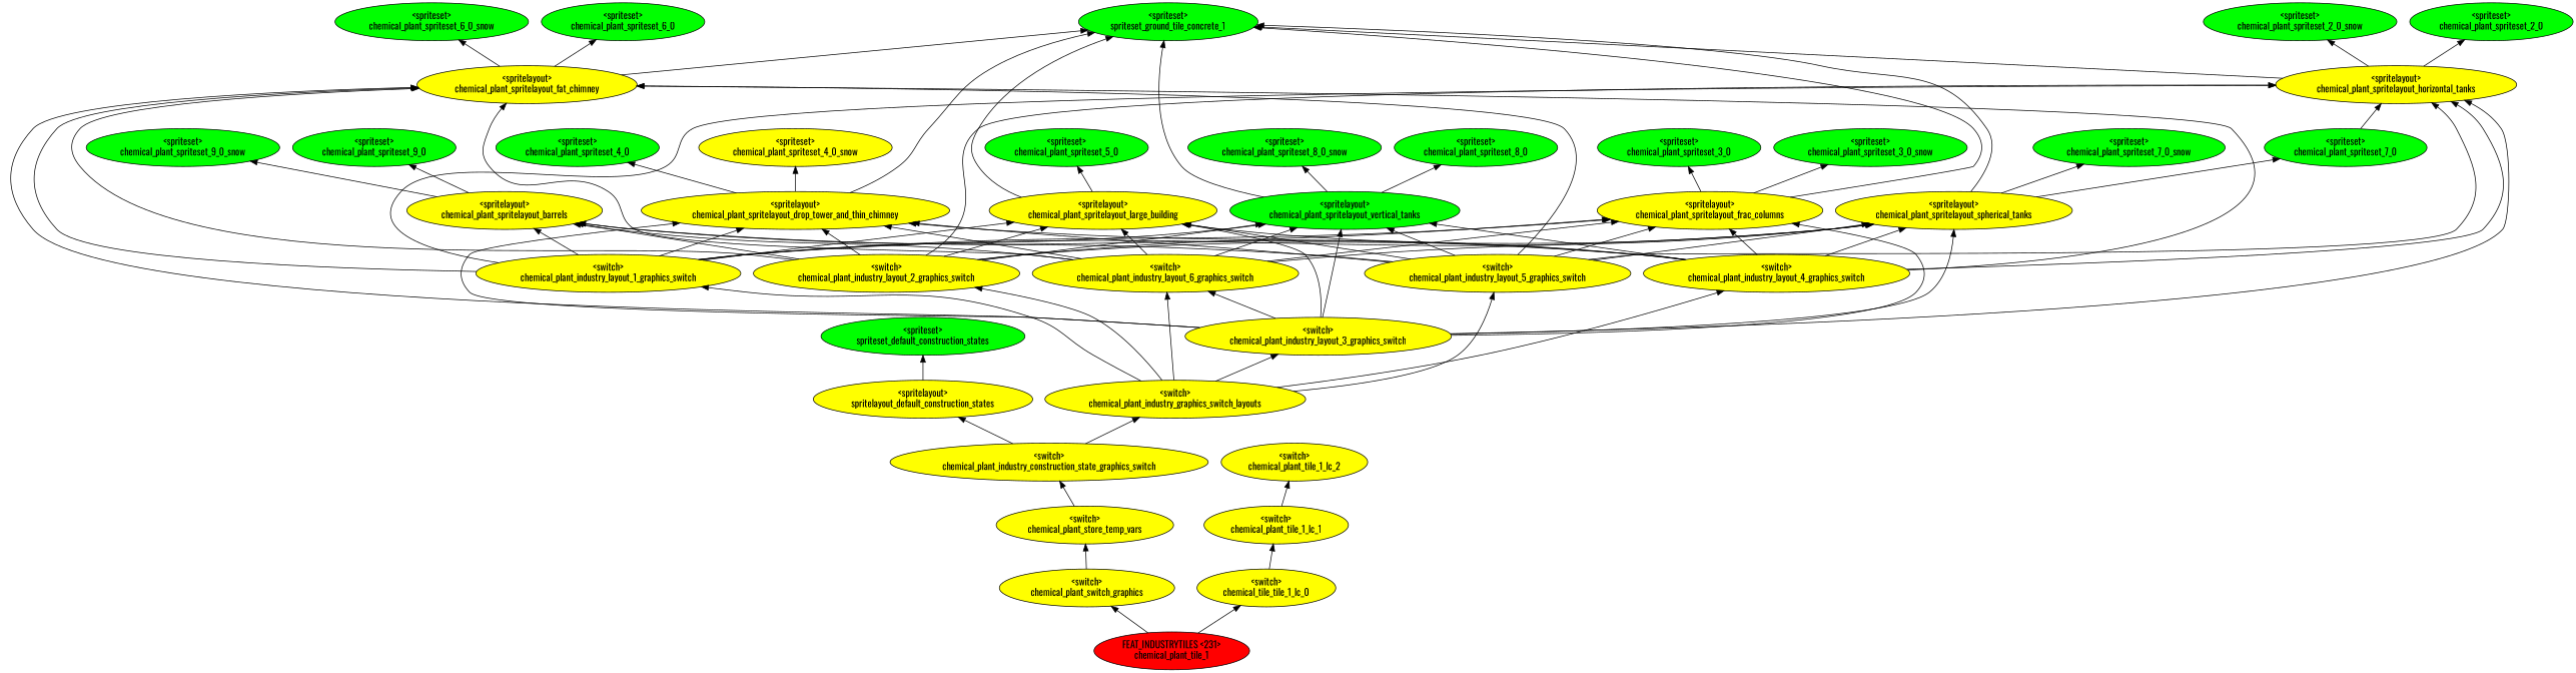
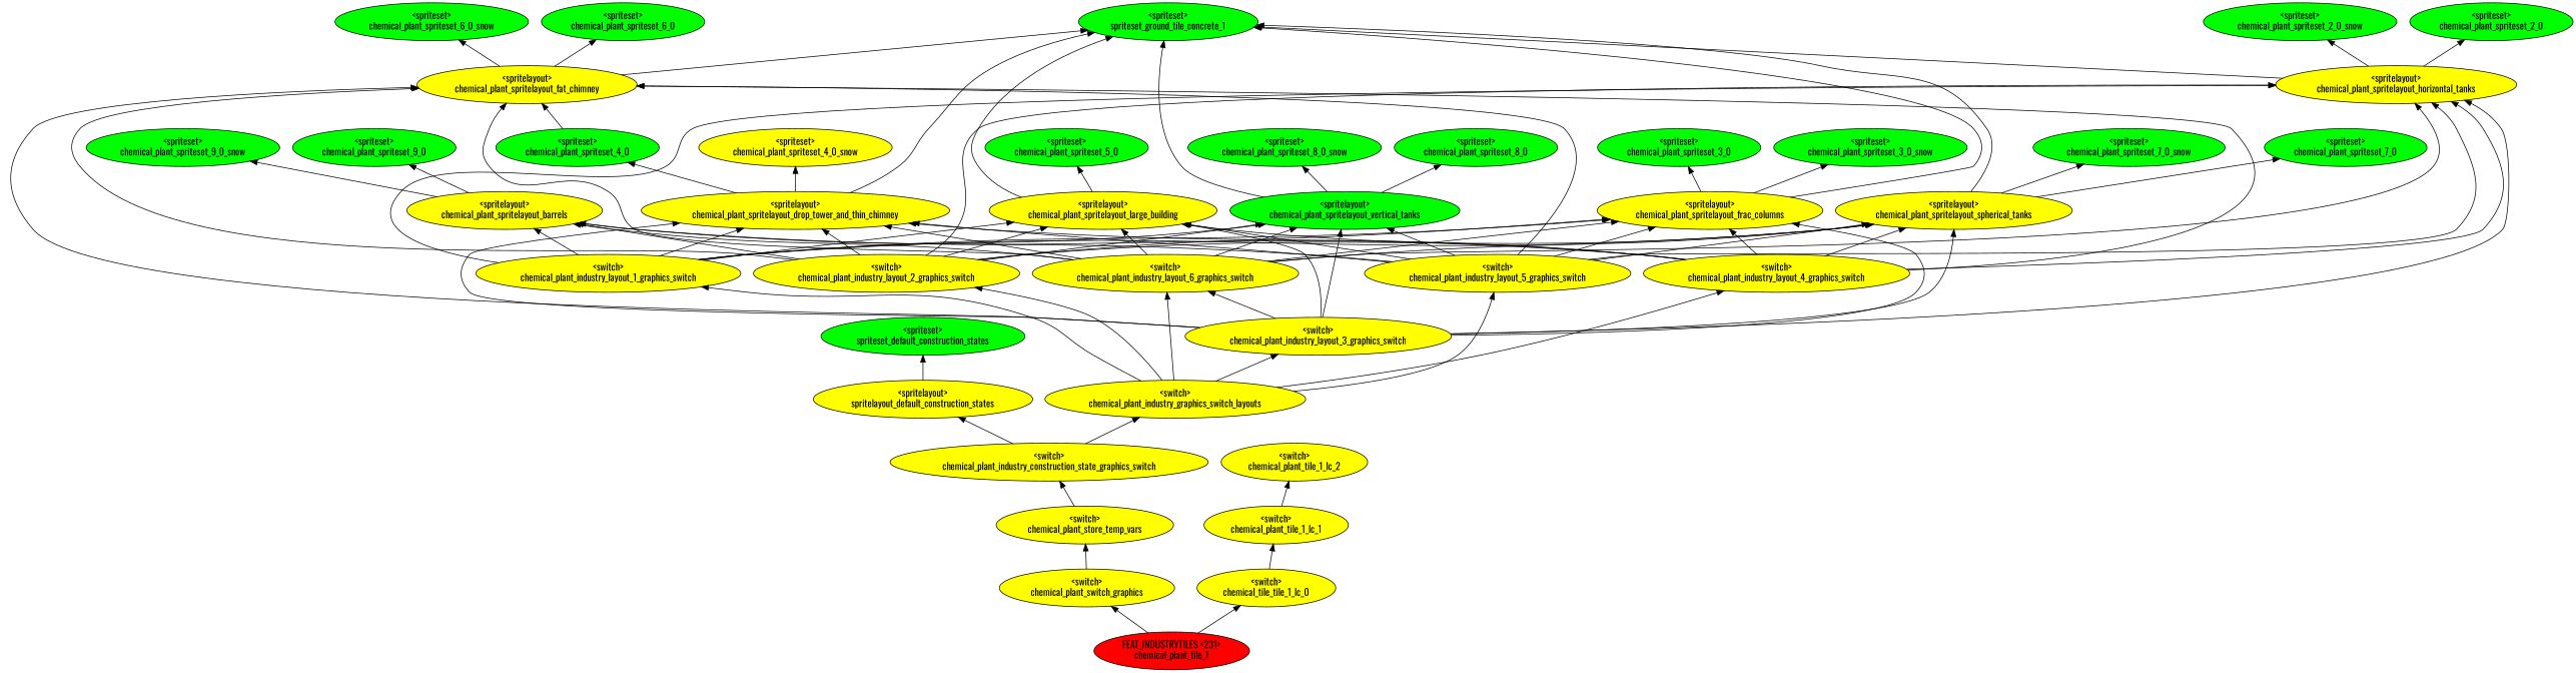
  digraph {
    fontname=Oswald
    rankdir=BT
    node [fillcolor=yellow fontname=Oswald style=filled]
    edge [fontname=Oswald]
    n1 [fillcolor=green label="<spriteset>\nspriteset_default_construction_states"]
    n2 [label="<spritelayout>\nspritelayout_default_construction_states"]
    n3 [fillcolor=green label="<spriteset>\nspriteset_ground_tile_concrete_1"]
    n4 [fillcolor=green label="<spriteset>\nchemical_plant_spriteset_2_0"]
    n5 [fillcolor=green label="<spriteset>\nchemical_plant_spriteset_2_0_snow"]
    n6 [fillcolor=green label="<spriteset>\nchemical_plant_spriteset_3_0"]
    n7 [fillcolor=green label="<spriteset>\nchemical_plant_spriteset_3_0_snow"]
    n8 [fillcolor=green label="<spriteset>\nchemical_plant_spriteset_4_0"]
    n9 [label="<spriteset>\nchemical_plant_spriteset_4_0_snow"]
    n10 [fillcolor=green label="<spriteset>\nchemical_plant_spriteset_5_0"]
    n11 [fillcolor=green label="<spriteset>\nchemical_plant_spriteset_6_0"]
    n12 [fillcolor=green label="<spriteset>\nchemical_plant_spriteset_6_0_snow"]
    n13 [fillcolor=green label="<spriteset>\nchemical_plant_spriteset_7_0"]
    n14 [fillcolor=green label="<spriteset>\nchemical_plant_spriteset_7_0_snow"]
    n15 [fillcolor=green label="<spriteset>\nchemical_plant_spriteset_8_0"]
    n16 [fillcolor=green label="<spriteset>\nchemical_plant_spriteset_8_0_snow"]
    n17 [fillcolor=green label="<spriteset>\nchemical_plant_spriteset_9_0"]
    n18 [fillcolor=green label="<spriteset>\nchemical_plant_spriteset_9_0_snow"]
    n19 [label="<spritelayout>\nchemical_plant_spritelayout_horizontal_tanks"]
    n20 [label="<spritelayout>\nchemical_plant_spritelayout_frac_columns"]
    n21 [label="<spritelayout>\nchemical_plant_spritelayout_drop_tower_and_thin_chimney"]
    n22 [label="<spritelayout>\nchemical_plant_spritelayout_large_building"]
    n23 [label="<spritelayout>\nchemical_plant_spritelayout_fat_chimney"]
    n24 [label="<spritelayout>\nchemical_plant_spritelayout_spherical_tanks"]
    n25 [fillcolor=green label="<spritelayout>\nchemical_plant_spritelayout_vertical_tanks"]
    n26 [label="<spritelayout>\nchemical_plant_spritelayout_barrels"]
    n27 [label="<switch>\nchemical_plant_industry_layout_1_graphics_switch"]
    n28 [label="<switch>\nchemical_plant_industry_layout_2_graphics_switch"]
    n29 [label="<switch>\nchemical_plant_industry_layout_3_graphics_switch"]
    n30 [label="<switch>\nchemical_plant_industry_layout_6_graphics_switch"]
    n31 [label="<switch>\nchemical_plant_industry_layout_4_graphics_switch"]
    n32 [label="<switch>\nchemical_plant_industry_layout_5_graphics_switch"]
    n33 [label="<switch>\nchemical_plant_industry_graphics_switch_layouts"]
    n34 [label="<switch>\nchemical_plant_industry_construction_state_graphics_switch"]
    n35 [label="<switch>\nchemical_plant_store_temp_vars"]
    n36 [label="<switch>\nchemical_plant_switch_graphics"]
    n37 [label="<switch>\nchemical_plant_tile_1_lc_2"]
    n38 [label="<switch>\nchemical_plant_tile_1_lc_1"]
    n39 [label="<switch>\nchemical_tile_tile_1_lc_0"]
    n40 [fillcolor=red label="FEAT_INDUSTRYTILES <231>\nchemical_plant_tile_1"]
    n2 -> n1
    n19 -> n3
    n19 -> n4
    n19 -> n5
    n20 -> n3
    n20 -> n6
    n20 -> n7
    n21 -> n3
    n21 -> n8
    n21 -> n9
    n22 -> n3
    n22 -> n10
    n23 -> n3
    n23 -> n11
    n23 -> n12
    n24 -> n3
    n24 -> n13
    n24 -> n14
    n25 -> n3
    n25 -> n15
    n25 -> n16
    n26 -> n17
    n26 -> n18
    n27 -> n19
    n27 -> n20
    n27 -> n21
    n27 -> n22
-   n27 -> n23
+   n8 -> n23
    n27 -> n24
    n27 -> n25
    n27 -> n26
    n28 -> n19
    n28 -> n20
    n28 -> n21
    n28 -> n22
    n28 -> n23
    n28 -> n24
    n28 -> n25
    n28 -> n26
    n29 -> n19
    n29 -> n20
    n29 -> n21
    n29 -> n22
    n29 -> n23
    n29 -> n24
    n29 -> n25
    n29 -> n30
-   n13 -> n19
+   n30 -> n19
    n30 -> n20
    n30 -> n21
    n30 -> n22
    n30 -> n23
    n30 -> n24
    n30 -> n25
    n30 -> n26
    n31 -> n19
    n31 -> n20
    n31 -> n21
    n31 -> n22
    n31 -> n23
    n31 -> n24
-   n31 -> n25
    n31 -> n26
    n32 -> n19
    n32 -> n20
    n32 -> n21
    n32 -> n22
    n32 -> n23
    n32 -> n24
    n32 -> n25
    n32 -> n26
    n33 -> n27
    n33 -> n28
    n33 -> n29
    n33 -> n30
    n33 -> n31
    n33 -> n32
    n34 -> n2
    n34 -> n33
    n35 -> n34
    n36 -> n35
    n38 -> n37
    n39 -> n38
    n40 -> n36
    n40 -> n39
  }
